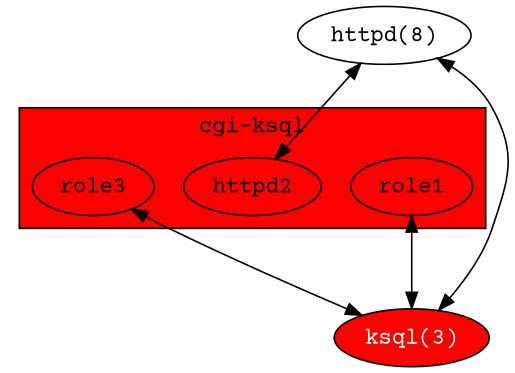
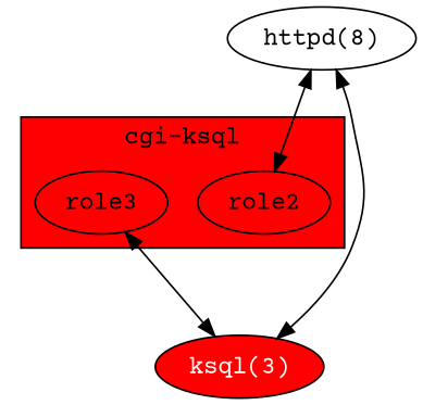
  digraph {
    compound=true
    fontname="Courier Prime"
    rank=min
    rankdir=tb
    ranksep="0.8 equally"
    node [fontname="Courier Prime"]
    edge [dir=both fontname="Courier Prime"]
-   role1
-   role2 [label=httpd2]
+   role2
    role3
    n4 [fillcolor=red fontcolor=white label="ksql(3)" style=filled]
    n5 [label="httpd(8)"]
    subgraph cluster_1 {
      bgcolor=red
      label="cgi-ksql"
-     role1
      role2
      role3
    }
-   role1 -> n4
    role3 -> n4
    n5 -> role2
    n5 -> n4
  }
